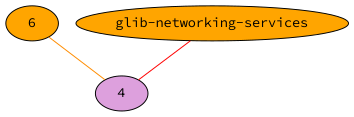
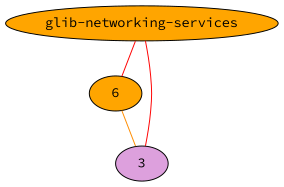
  strict graph {
    fontname="Source Code Pro"
    node [fillcolor=orange fontname="Source Code Pro" style=filled]
    edge [color=red fontname="Source Code Pro"]
    n1 [label=6]
    "glib-networking-services"
-   4 [fillcolor=plum]
+   4 [fillcolor=plum label=3]
    n1 -- 4 [color=darkorange peso=9]
+   "glib-networking-services" -- n1 [peso=10]
    "glib-networking-services" -- 4 [peso=5]
  }
